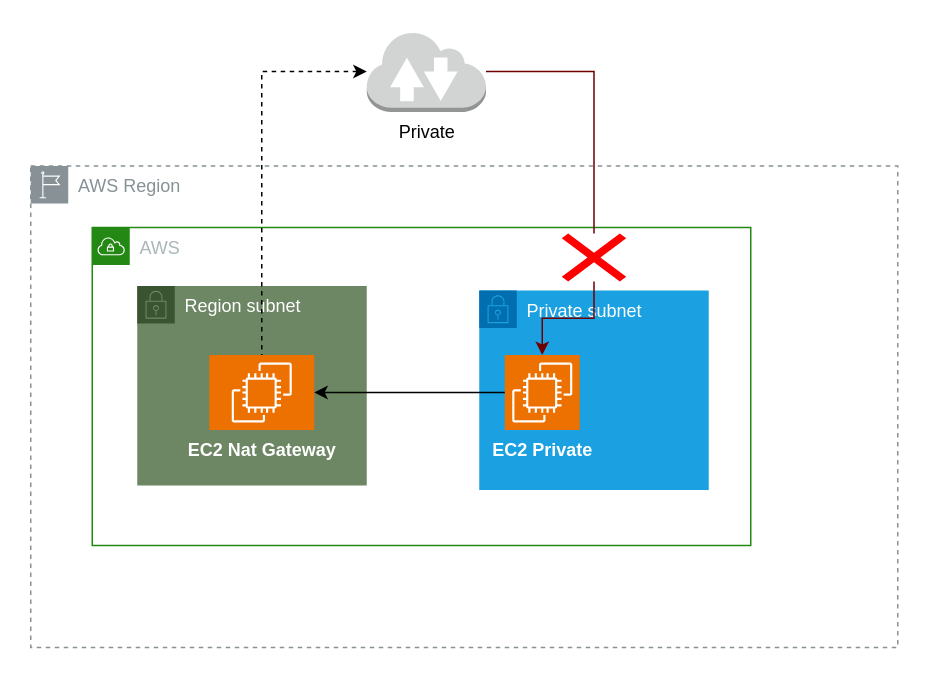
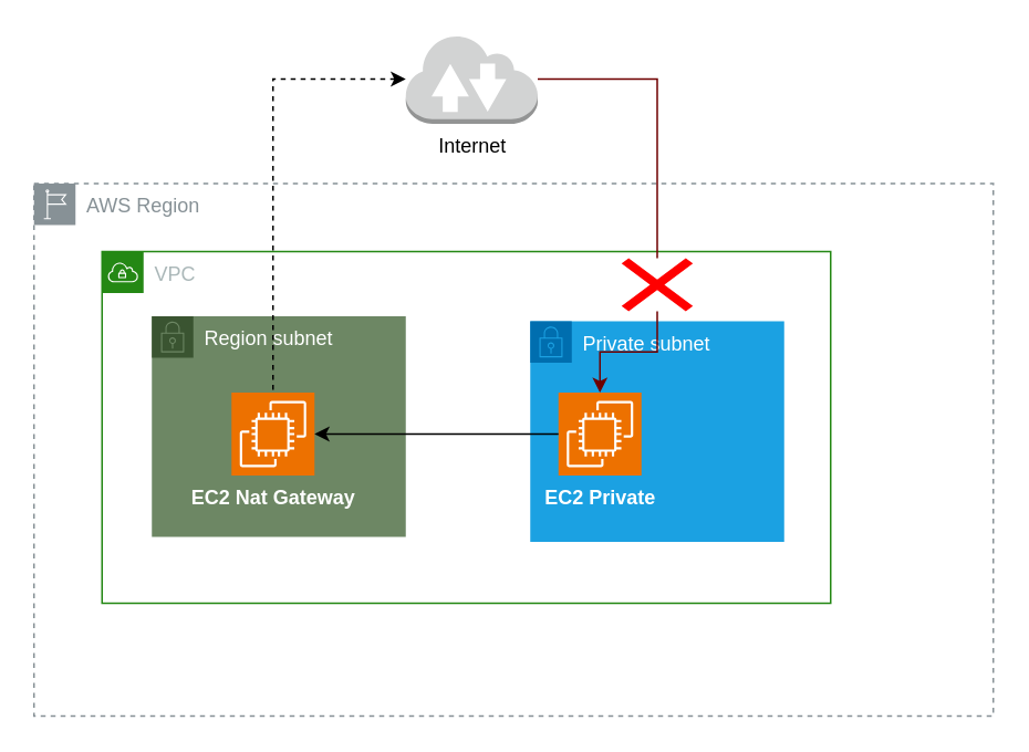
  <mxCell id="0" />
  <mxCell id="1" parent="0" />
  <mxCell id="2" value="AWS Region" style="sketch=0;outlineConnect=0;gradientColor=none;html=1;whiteSpace=wrap;fontSize=12;fontStyle=0;shape=mxgraph.aws4.group;grIcon=mxgraph.aws4.group_region;strokeColor=#879196;fillColor=none;verticalAlign=top;align=left;spacingLeft=30;fontColor=#879196;dashed=1;" vertex="1" parent="1"><mxGeometry x="20" y="110" width="578" height="321" as="geometry" /></mxCell>
  <mxCell id="3" value="Private subnet" style="points=[[0,0],[0.25,0],[0.5,0],[0.75,0],[1,0],[1,0.25],[1,0.5],[1,0.75],[1,1],[0.75,1],[0.5,1],[0.25,1],[0,1],[0,0.75],[0,0.5],[0,0.25]];outlineConnect=0;html=1;whiteSpace=wrap;fontSize=12;fontStyle=0;container=1;pointerEvents=0;collapsible=0;recursiveResize=0;shape=mxgraph.aws4.group;grIcon=mxgraph.aws4.group_security_group;grStroke=0;strokeColor=#006EAF;fillColor=#1ba1e2;verticalAlign=top;align=left;spacingLeft=30;fontColor=#ffffff;dashed=0;" vertex="1" parent="1"><mxGeometry x="319" y="193" width="153" height="133" as="geometry" /></mxCell>
  <mxCell id="4" value="EC2 Private" style="sketch=0;points=[[0,0,0],[0.25,0,0],[0.5,0,0],[0.75,0,0],[1,0,0],[0,1,0],[0.25,1,0],[0.5,1,0],[0.75,1,0],[1,1,0],[0,0.25,0],[0,0.5,0],[0,0.75,0],[1,0.25,0],[1,0.5,0],[1,0.75,0]];outlineConnect=0;fontColor=#FFFFFF;fillColor=#ED7100;strokeColor=#ffffff;dashed=0;verticalLabelPosition=bottom;verticalAlign=top;align=center;html=1;fontSize=12;fontStyle=1;aspect=fixed;shape=mxgraph.aws4.resourceIcon;resIcon=mxgraph.aws4.ec2;" vertex="1" parent="3"><mxGeometry x="17" y="43" width="50" height="50" as="geometry" /></mxCell>
  <mxCell id="5" value="Region subnet" style="points=[[0,0],[0.25,0],[0.5,0],[0.75,0],[1,0],[1,0.25],[1,0.5],[1,0.75],[1,1],[0.75,1],[0.5,1],[0.25,1],[0,1],[0,0.75],[0,0.5],[0,0.25]];outlineConnect=0;html=1;whiteSpace=wrap;fontSize=12;fontStyle=0;container=1;pointerEvents=0;collapsible=0;recursiveResize=0;shape=mxgraph.aws4.group;grIcon=mxgraph.aws4.group_security_group;grStroke=0;verticalAlign=top;align=left;spacingLeft=30;fillColor=#6d8764;fontColor=#ffffff;strokeColor=#3A5431;labelBackgroundColor=none;" vertex="1" parent="1"><mxGeometry x="91" y="190" width="153" height="133" as="geometry" /></mxCell>
- <mxCell id="6" value="EC2 Nat Gateway" style="sketch=0;points=[[0,0,0],[0.25,0,0],[0.5,0,0],[0.75,0,0],[1,0,0],[0,1,0],[0.25,1,0],[0.5,1,0],[0.75,1,0],[1,1,0],[0,0.25,0],[0,0.5,0],[0,0.75,0],[1,0.25,0],[1,0.5,0],[1,0.75,0]];outlineConnect=0;fontColor=#FFFFFF;fillColor=#ED7100;strokeColor=#ffffff;dashed=0;verticalLabelPosition=bottom;verticalAlign=top;align=center;html=1;fontSize=12;fontStyle=1;aspect=fixed;shape=mxgraph.aws4.resourceIcon;resIcon=mxgraph.aws4.ec2;" vertex="1" parent="1"><mxGeometry x="139" y="236" width="70" height="50" as="geometry" /></mxCell>
+ <mxCell id="6" value="EC2 Nat Gateway" style="sketch=0;points=[[0,0,0],[0.25,0,0],[0.5,0,0],[0.75,0,0],[1,0,0],[0,1,0],[0.25,1,0],[0.5,1,0],[0.75,1,0],[1,1,0],[0,0.25,0],[0,0.5,0],[0,0.75,0],[1,0.25,0],[1,0.5,0],[1,0.75,0]];outlineConnect=0;fontColor=#FFFFFF;fillColor=#ED7100;strokeColor=#ffffff;dashed=0;verticalLabelPosition=bottom;verticalAlign=top;align=center;html=1;fontSize=12;fontStyle=1;aspect=fixed;shape=mxgraph.aws4.resourceIcon;resIcon=mxgraph.aws4.ec2;" vertex="1" parent="1"><mxGeometry x="139" y="236" width="50" height="50" as="geometry" /></mxCell>
  <mxCell id="7" value="" style="edgeStyle=orthogonalEdgeStyle;rounded=0;orthogonalLoop=1;jettySize=auto;html=1;" edge="1" parent="1" source="4" target="6"><mxGeometry relative="1" as="geometry" /></mxCell>
- <mxCell id="8" value="AWS" style="points=[[0,0],[0.25,0],[0.5,0],[0.75,0],[1,0],[1,0.25],[1,0.5],[1,0.75],[1,1],[0.75,1],[0.5,1],[0.25,1],[0,1],[0,0.75],[0,0.5],[0,0.25]];outlineConnect=0;gradientColor=none;html=1;whiteSpace=wrap;fontSize=12;fontStyle=0;container=1;pointerEvents=0;collapsible=0;recursiveResize=0;shape=mxgraph.aws4.group;grIcon=mxgraph.aws4.group_vpc;strokeColor=#248814;fillColor=none;verticalAlign=top;align=left;spacingLeft=30;fontColor=#AAB7B8;dashed=0;" vertex="1" parent="1"><mxGeometry x="61" y="151" width="439" height="212" as="geometry" /></mxCell>
+ <mxCell id="8" value="VPC" style="points=[[0,0],[0.25,0],[0.5,0],[0.75,0],[1,0],[1,0.25],[1,0.5],[1,0.75],[1,1],[0.75,1],[0.5,1],[0.25,1],[0,1],[0,0.75],[0,0.5],[0,0.25]];outlineConnect=0;gradientColor=none;html=1;whiteSpace=wrap;fontSize=12;fontStyle=0;container=1;pointerEvents=0;collapsible=0;recursiveResize=0;shape=mxgraph.aws4.group;grIcon=mxgraph.aws4.group_vpc;strokeColor=#248814;fillColor=none;verticalAlign=top;align=left;spacingLeft=30;fontColor=#AAB7B8;dashed=0;" vertex="1" parent="1"><mxGeometry x="61" y="151" width="439" height="212" as="geometry" /></mxCell>
  <mxCell id="9" value="" style="edgeStyle=orthogonalEdgeStyle;rounded=0;orthogonalLoop=1;jettySize=auto;html=1;startArrow=classic;startFill=1;endArrow=none;endFill=0;dashed=1;" edge="1" parent="1" source="11" target="6"><mxGeometry relative="1" as="geometry" /></mxCell>
  <mxCell id="10" value="" style="edgeStyle=orthogonalEdgeStyle;rounded=0;orthogonalLoop=1;jettySize=auto;html=1;fillColor=#a20025;strokeColor=#6F0000;" edge="1" parent="1" source="13" target="4"><mxGeometry relative="1" as="geometry" /></mxCell>
- <mxCell id="11" value="Private" style="outlineConnect=0;dashed=0;verticalLabelPosition=bottom;verticalAlign=top;align=center;html=1;shape=mxgraph.aws3.internet_2;fillColor=#D2D3D3;gradientColor=none;" vertex="1" parent="1"><mxGeometry x="244" y="20" width="79.5" height="54" as="geometry" /></mxCell>
+ <mxCell id="11" value="Internet" style="outlineConnect=0;dashed=0;verticalLabelPosition=bottom;verticalAlign=top;align=center;html=1;shape=mxgraph.aws3.internet_2;fillColor=#D2D3D3;gradientColor=none;" vertex="1" parent="1"><mxGeometry x="244" y="20" width="79.5" height="54" as="geometry" /></mxCell>
  <mxCell id="12" value="" style="edgeStyle=orthogonalEdgeStyle;rounded=0;orthogonalLoop=1;jettySize=auto;html=1;fillColor=#a20025;strokeColor=#6F0000;endArrow=none;endFill=0;" edge="1" parent="1" source="11" target="13"><mxGeometry relative="1" as="geometry"><mxPoint x="324" y="47" as="sourcePoint" /><mxPoint x="396" y="236" as="targetPoint" /></mxGeometry></mxCell>
  <mxCell id="13" value="" style="shape=mxgraph.mockup.markup.redX;fillColor=#ff0000;html=1;shadow=0;whiteSpace=wrap;strokeColor=none;" vertex="1" parent="1"><mxGeometry x="374" y="155" width="43" height="32" as="geometry" /></mxCell>
